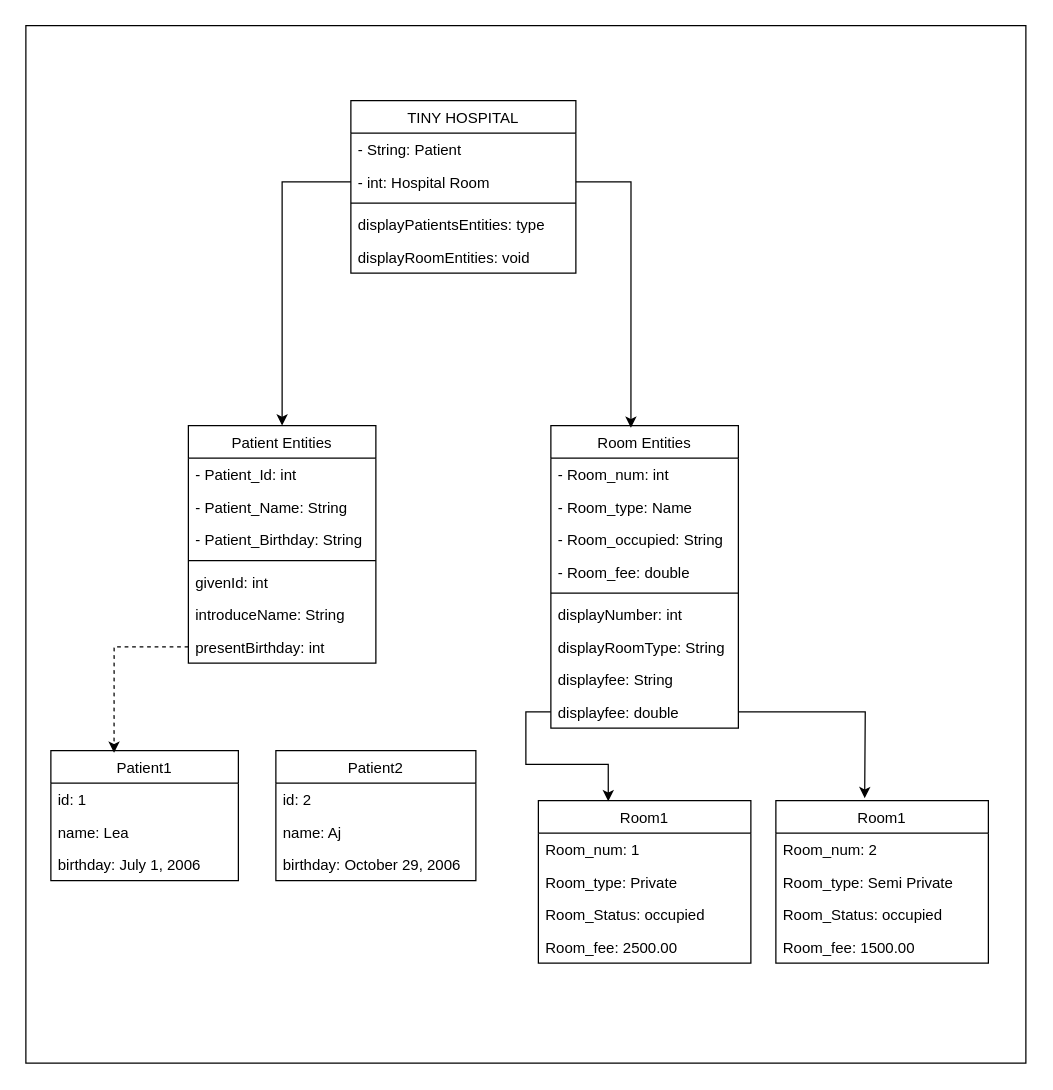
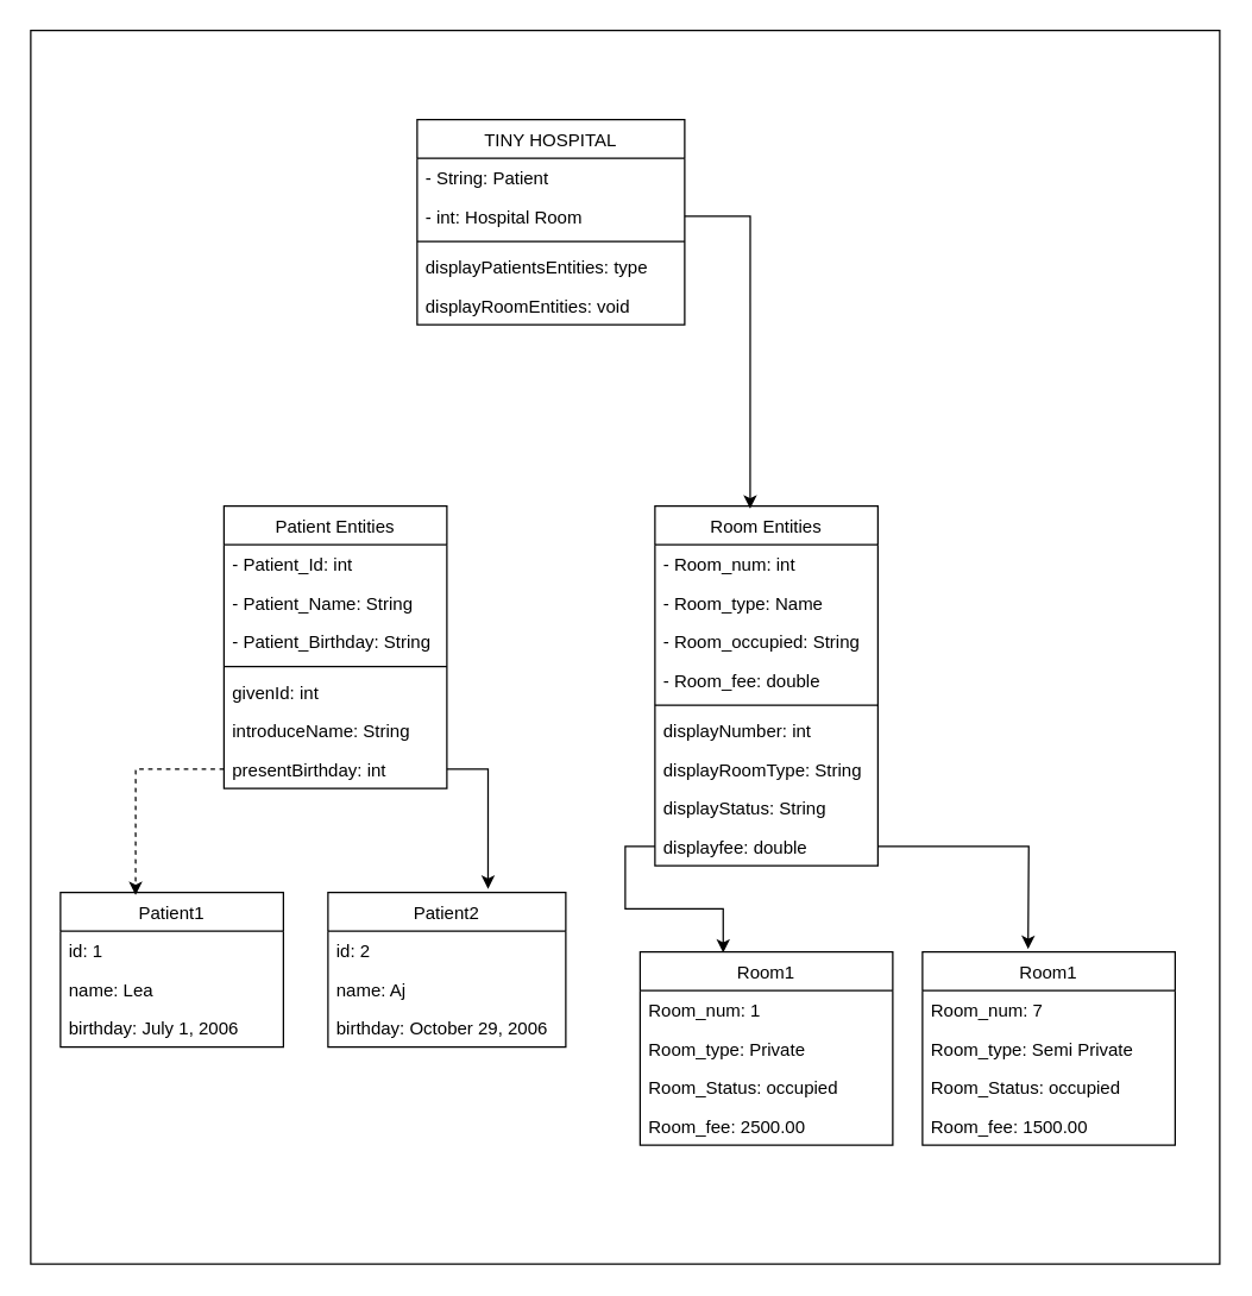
  <mxCell id="0" />
  <mxCell id="1" parent="0" />
  <mxCell id="2" value="" style="rounded=0;whiteSpace=wrap;html=1;" vertex="1" parent="1"><mxGeometry y="20" width="800" height="830" as="geometry" x="20" /></mxCell>
  <mxCell id="3" value="TINY HOSPITAL" style="swimlane;fontStyle=0;childLayout=stackLayout;horizontal=1;startSize=26;fillColor=none;horizontalStack=0;resizeParent=1;resizeParentMax=0;resizeLast=0;collapsible=1;marginBottom=0;" vertex="1" parent="1"><mxGeometry x="280" y="80" width="180" height="138" as="geometry" /></mxCell>
  <mxCell id="4" value="- String: Patient" style="text;strokeColor=none;fillColor=none;align=left;verticalAlign=top;spacingLeft=4;spacingRight=4;overflow=hidden;rotatable=0;points=[[0,0.5],[1,0.5]];portConstraint=eastwest;" vertex="1" parent="3"><mxGeometry y="26" width="180" height="26" as="geometry" /></mxCell>
  <mxCell id="5" value="- int: Hospital Room" style="text;strokeColor=none;fillColor=none;align=left;verticalAlign=top;spacingLeft=4;spacingRight=4;overflow=hidden;rotatable=0;points=[[0,0.5],[1,0.5]];portConstraint=eastwest;" vertex="1" parent="3"><mxGeometry y="52" width="180" height="26" as="geometry" /></mxCell>
  <mxCell id="6" value="" style="line;strokeWidth=1;fillColor=none;align=left;verticalAlign=middle;spacingTop=-1;spacingLeft=3;spacingRight=3;rotatable=0;labelPosition=right;points=[];portConstraint=eastwest;strokeColor=inherit;" vertex="1" parent="3"><mxGeometry y="78" width="180" height="8" as="geometry" /></mxCell>
  <mxCell id="7" value="displayPatientsEntities: type" style="text;strokeColor=none;fillColor=none;align=left;verticalAlign=top;spacingLeft=4;spacingRight=4;overflow=hidden;rotatable=0;points=[[0,0.5],[1,0.5]];portConstraint=eastwest;" vertex="1" parent="3"><mxGeometry y="86" width="180" height="26" as="geometry" /></mxCell>
  <mxCell id="8" value="displayRoomEntities: void" style="text;strokeColor=none;fillColor=none;align=left;verticalAlign=top;spacingLeft=4;spacingRight=4;overflow=hidden;rotatable=0;points=[[0,0.5],[1,0.5]];portConstraint=eastwest;" vertex="1" parent="3"><mxGeometry y="112" width="180" height="26" as="geometry" /></mxCell>
  <mxCell id="9" value="Patient Entities" style="swimlane;fontStyle=0;childLayout=stackLayout;horizontal=1;startSize=26;fillColor=none;horizontalStack=0;resizeParent=1;resizeParentMax=0;resizeLast=0;collapsible=1;marginBottom=0;" vertex="1" parent="1"><mxGeometry x="150" y="340" width="150" height="190" as="geometry" /></mxCell>
  <mxCell id="10" value="- Patient_Id: int    " style="text;strokeColor=none;fillColor=none;align=left;verticalAlign=top;spacingLeft=4;spacingRight=4;overflow=hidden;rotatable=0;points=[[0,0.5],[1,0.5]];portConstraint=eastwest;" vertex="1" parent="9"><mxGeometry y="26" width="150" height="26" as="geometry" /></mxCell>
  <mxCell id="11" value="- Patient_Name: String" style="text;strokeColor=none;fillColor=none;align=left;verticalAlign=top;spacingLeft=4;spacingRight=4;overflow=hidden;rotatable=0;points=[[0,0.5],[1,0.5]];portConstraint=eastwest;" vertex="1" parent="9"><mxGeometry y="52" width="150" height="26" as="geometry" /></mxCell>
  <mxCell id="12" value="- Patient_Birthday: String" style="text;strokeColor=none;fillColor=none;align=left;verticalAlign=top;spacingLeft=4;spacingRight=4;overflow=hidden;rotatable=0;points=[[0,0.5],[1,0.5]];portConstraint=eastwest;" vertex="1" parent="9"><mxGeometry y="78" width="150" height="26" as="geometry" /></mxCell>
  <mxCell id="13" value="" style="line;strokeWidth=1;fillColor=none;align=left;verticalAlign=middle;spacingTop=-1;spacingLeft=3;spacingRight=3;rotatable=0;labelPosition=right;points=[];portConstraint=eastwest;strokeColor=inherit;" vertex="1" parent="9"><mxGeometry y="104" width="150" height="8" as="geometry" /></mxCell>
  <mxCell id="14" value="givenId: int" style="text;strokeColor=none;fillColor=none;align=left;verticalAlign=top;spacingLeft=4;spacingRight=4;overflow=hidden;rotatable=0;points=[[0,0.5],[1,0.5]];portConstraint=eastwest;" vertex="1" parent="9"><mxGeometry y="112" width="150" height="26" as="geometry" /></mxCell>
  <mxCell id="15" value="introduceName: String" style="text;strokeColor=none;fillColor=none;align=left;verticalAlign=top;spacingLeft=4;spacingRight=4;overflow=hidden;rotatable=0;points=[[0,0.5],[1,0.5]];portConstraint=eastwest;" vertex="1" parent="9"><mxGeometry y="138" width="150" height="26" as="geometry" /></mxCell>
  <mxCell id="16" value="presentBirthday: int" style="text;strokeColor=none;fillColor=none;align=left;verticalAlign=top;spacingLeft=4;spacingRight=4;overflow=hidden;rotatable=0;points=[[0,0.5],[1,0.5]];portConstraint=eastwest;" vertex="1" parent="9"><mxGeometry y="164" width="150" height="26" as="geometry" /></mxCell>
  <mxCell id="17" value="Room Entities" style="swimlane;fontStyle=0;childLayout=stackLayout;horizontal=1;startSize=26;fillColor=none;horizontalStack=0;resizeParent=1;resizeParentMax=0;resizeLast=0;collapsible=1;marginBottom=0;" vertex="1" parent="1"><mxGeometry x="440" y="340" width="150" height="242" as="geometry" /></mxCell>
  <mxCell id="18" value="- Room_num: int    " style="text;strokeColor=none;fillColor=none;align=left;verticalAlign=top;spacingLeft=4;spacingRight=4;overflow=hidden;rotatable=0;points=[[0,0.5],[1,0.5]];portConstraint=eastwest;" vertex="1" parent="17"><mxGeometry y="26" width="150" height="26" as="geometry" /></mxCell>
  <mxCell id="19" value="- Room_type: Name" style="text;strokeColor=none;fillColor=none;align=left;verticalAlign=top;spacingLeft=4;spacingRight=4;overflow=hidden;rotatable=0;points=[[0,0.5],[1,0.5]];portConstraint=eastwest;" vertex="1" parent="17"><mxGeometry y="52" width="150" height="26" as="geometry" /></mxCell>
  <mxCell id="20" value="- Room_occupied: String" style="text;strokeColor=none;fillColor=none;align=left;verticalAlign=top;spacingLeft=4;spacingRight=4;overflow=hidden;rotatable=0;points=[[0,0.5],[1,0.5]];portConstraint=eastwest;" vertex="1" parent="17"><mxGeometry y="78" width="150" height="26" as="geometry" /></mxCell>
  <mxCell id="21" value="- Room_fee: double" style="text;strokeColor=none;fillColor=none;align=left;verticalAlign=top;spacingLeft=4;spacingRight=4;overflow=hidden;rotatable=0;points=[[0,0.5],[1,0.5]];portConstraint=eastwest;" vertex="1" parent="17"><mxGeometry y="104" width="150" height="26" as="geometry" /></mxCell>
  <mxCell id="22" value="" style="line;strokeWidth=1;fillColor=none;align=left;verticalAlign=middle;spacingTop=-1;spacingLeft=3;spacingRight=3;rotatable=0;labelPosition=right;points=[];portConstraint=eastwest;strokeColor=inherit;" vertex="1" parent="17"><mxGeometry y="130" width="150" height="8" as="geometry" /></mxCell>
  <mxCell id="23" value="displayNumber: int" style="text;strokeColor=none;fillColor=none;align=left;verticalAlign=top;spacingLeft=4;spacingRight=4;overflow=hidden;rotatable=0;points=[[0,0.5],[1,0.5]];portConstraint=eastwest;" vertex="1" parent="17"><mxGeometry y="138" width="150" height="26" as="geometry" /></mxCell>
  <mxCell id="24" value="displayRoomType: String" style="text;strokeColor=none;fillColor=none;align=left;verticalAlign=top;spacingLeft=4;spacingRight=4;overflow=hidden;rotatable=0;points=[[0,0.5],[1,0.5]];portConstraint=eastwest;" vertex="1" parent="17"><mxGeometry y="164" width="150" height="26" as="geometry" /></mxCell>
- <mxCell id="25" value="displayfee: String" style="text;strokeColor=none;fillColor=none;align=left;verticalAlign=top;spacingLeft=4;spacingRight=4;overflow=hidden;rotatable=0;points=[[0,0.5],[1,0.5]];portConstraint=eastwest;" vertex="1" parent="17"><mxGeometry y="190" width="150" height="26" as="geometry" /></mxCell>
+ <mxCell id="25" value="displayStatus: String" style="text;strokeColor=none;fillColor=none;align=left;verticalAlign=top;spacingLeft=4;spacingRight=4;overflow=hidden;rotatable=0;points=[[0,0.5],[1,0.5]];portConstraint=eastwest;" vertex="1" parent="17"><mxGeometry y="190" width="150" height="26" as="geometry" /></mxCell>
  <mxCell id="26" value="displayfee: double" style="text;strokeColor=none;fillColor=none;align=left;verticalAlign=top;spacingLeft=4;spacingRight=4;overflow=hidden;rotatable=0;points=[[0,0.5],[1,0.5]];portConstraint=eastwest;" vertex="1" parent="17"><mxGeometry y="216" width="150" height="26" as="geometry" /></mxCell>
- <mxCell id="27" style="edgeStyle=orthogonalEdgeStyle;rounded=0;orthogonalLoop=1;jettySize=auto;html=1;exitX=0;exitY=0.5;exitDx=0;exitDy=0;" edge="1" parent="1" source="5" target="9"><mxGeometry relative="1" as="geometry" /></mxCell>
  <mxCell id="28" style="edgeStyle=orthogonalEdgeStyle;rounded=0;orthogonalLoop=1;jettySize=auto;html=1;exitX=1;exitY=0.5;exitDx=0;exitDy=0;entryX=0.427;entryY=0.007;entryDx=0;entryDy=0;entryPerimeter=0;" edge="1" parent="1" source="5" target="17"><mxGeometry relative="1" as="geometry" /></mxCell>
  <mxCell id="29" value="Patient1" style="swimlane;fontStyle=0;childLayout=stackLayout;horizontal=1;startSize=26;fillColor=none;horizontalStack=0;resizeParent=1;resizeParentMax=0;resizeLast=0;collapsible=1;marginBottom=0;" vertex="1" parent="1"><mxGeometry x="40" y="600" width="150" height="104" as="geometry" /></mxCell>
  <mxCell id="30" value="id: 1" style="text;strokeColor=none;fillColor=none;align=left;verticalAlign=top;spacingLeft=4;spacingRight=4;overflow=hidden;rotatable=0;points=[[0,0.5],[1,0.5]];portConstraint=eastwest;" vertex="1" parent="29"><mxGeometry y="26" width="150" height="26" as="geometry" /></mxCell>
  <mxCell id="31" value="name: Lea" style="text;strokeColor=none;fillColor=none;align=left;verticalAlign=top;spacingLeft=4;spacingRight=4;overflow=hidden;rotatable=0;points=[[0,0.5],[1,0.5]];portConstraint=eastwest;" vertex="1" parent="29"><mxGeometry y="52" width="150" height="26" as="geometry" /></mxCell>
  <mxCell id="32" value="birthday: July 1, 2006 " style="text;strokeColor=none;fillColor=none;align=left;verticalAlign=top;spacingLeft=4;spacingRight=4;overflow=hidden;rotatable=0;points=[[0,0.5],[1,0.5]];portConstraint=eastwest;" vertex="1" parent="29"><mxGeometry y="78" width="150" height="26" as="geometry" /></mxCell>
  <mxCell id="33" style="edgeStyle=orthogonalEdgeStyle;rounded=0;orthogonalLoop=1;jettySize=auto;html=1;entryX=0.337;entryY=0.017;entryDx=0;entryDy=0;entryPerimeter=0;dashed=1;" edge="1" parent="1" source="16" target="29"><mxGeometry relative="1" as="geometry" /></mxCell>
  <mxCell id="34" value="Patient2" style="swimlane;fontStyle=0;childLayout=stackLayout;horizontal=1;startSize=26;fillColor=none;horizontalStack=0;resizeParent=1;resizeParentMax=0;resizeLast=0;collapsible=1;marginBottom=0;" vertex="1" parent="1"><mxGeometry x="220" y="600" width="160" height="104" as="geometry" /></mxCell>
  <mxCell id="35" value="id: 2" style="text;strokeColor=none;fillColor=none;align=left;verticalAlign=top;spacingLeft=4;spacingRight=4;overflow=hidden;rotatable=0;points=[[0,0.5],[1,0.5]];portConstraint=eastwest;" vertex="1" parent="34"><mxGeometry y="26" width="160" height="26" as="geometry" /></mxCell>
  <mxCell id="36" value="name: Aj" style="text;strokeColor=none;fillColor=none;align=left;verticalAlign=top;spacingLeft=4;spacingRight=4;overflow=hidden;rotatable=0;points=[[0,0.5],[1,0.5]];portConstraint=eastwest;" vertex="1" parent="34"><mxGeometry y="52" width="160" height="26" as="geometry" /></mxCell>
  <mxCell id="37" value="birthday: October 29, 2006 " style="text;strokeColor=none;fillColor=none;align=left;verticalAlign=top;spacingLeft=4;spacingRight=4;overflow=hidden;rotatable=0;points=[[0,0.5],[1,0.5]];portConstraint=eastwest;" vertex="1" parent="34"><mxGeometry y="78" width="160" height="26" as="geometry" /></mxCell>
+ <mxCell id="38" style="edgeStyle=orthogonalEdgeStyle;rounded=0;orthogonalLoop=1;jettySize=auto;html=1;entryX=0.673;entryY=-0.023;entryDx=0;entryDy=0;entryPerimeter=0;" edge="1" parent="1" source="16" target="34"><mxGeometry relative="1" as="geometry" /></mxCell>
  <mxCell id="39" value="Room1" style="swimlane;fontStyle=0;childLayout=stackLayout;horizontal=1;startSize=26;fillColor=none;horizontalStack=0;resizeParent=1;resizeParentMax=0;resizeLast=0;collapsible=1;marginBottom=0;" vertex="1" parent="1"><mxGeometry x="430" y="640" width="170" height="130" as="geometry" /></mxCell>
  <mxCell id="40" value="Room_num: 1" style="text;strokeColor=none;fillColor=none;align=left;verticalAlign=top;spacingLeft=4;spacingRight=4;overflow=hidden;rotatable=0;points=[[0,0.5],[1,0.5]];portConstraint=eastwest;" vertex="1" parent="39"><mxGeometry y="26" width="170" height="26" as="geometry" /></mxCell>
  <mxCell id="41" value="Room_type: Private" style="text;strokeColor=none;fillColor=none;align=left;verticalAlign=top;spacingLeft=4;spacingRight=4;overflow=hidden;rotatable=0;points=[[0,0.5],[1,0.5]];portConstraint=eastwest;" vertex="1" parent="39"><mxGeometry y="52" width="170" height="26" as="geometry" /></mxCell>
  <mxCell id="42" value="Room_Status: occupied" style="text;strokeColor=none;fillColor=none;align=left;verticalAlign=top;spacingLeft=4;spacingRight=4;overflow=hidden;rotatable=0;points=[[0,0.5],[1,0.5]];portConstraint=eastwest;" vertex="1" parent="39"><mxGeometry y="78" width="170" height="26" as="geometry" /></mxCell>
  <mxCell id="43" value="Room_fee: 2500.00" style="text;strokeColor=none;fillColor=none;align=left;verticalAlign=top;spacingLeft=4;spacingRight=4;overflow=hidden;rotatable=0;points=[[0,0.5],[1,0.5]];portConstraint=eastwest;" vertex="1" parent="39"><mxGeometry y="104" width="170" height="26" as="geometry" /></mxCell>
  <mxCell id="44" style="edgeStyle=orthogonalEdgeStyle;rounded=0;orthogonalLoop=1;jettySize=auto;html=1;entryX=0.329;entryY=0.004;entryDx=0;entryDy=0;entryPerimeter=0;" edge="1" parent="1" source="26" target="39"><mxGeometry relative="1" as="geometry" /></mxCell>
  <mxCell id="45" style="edgeStyle=orthogonalEdgeStyle;rounded=0;orthogonalLoop=1;jettySize=auto;html=1;entryX=0.436;entryY=-0.019;entryDx=0;entryDy=0;entryPerimeter=0;" edge="1" parent="1" source="26"><mxGeometry relative="1" as="geometry"><mxPoint x="691.04" y="638.024" as="targetPoint" /></mxGeometry></mxCell>
  <mxCell id="46" value="Room1" style="swimlane;fontStyle=0;childLayout=stackLayout;horizontal=1;startSize=26;fillColor=none;horizontalStack=0;resizeParent=1;resizeParentMax=0;resizeLast=0;collapsible=1;marginBottom=0;" vertex="1" parent="1"><mxGeometry x="620" y="640" width="170" height="130" as="geometry" /></mxCell>
- <mxCell id="47" value="Room_num: 2" style="text;strokeColor=none;fillColor=none;align=left;verticalAlign=top;spacingLeft=4;spacingRight=4;overflow=hidden;rotatable=0;points=[[0,0.5],[1,0.5]];portConstraint=eastwest;" vertex="1" parent="46"><mxGeometry y="26" width="170" height="26" as="geometry" /></mxCell>
+ <mxCell id="47" value="Room_num: 7" style="text;strokeColor=none;fillColor=none;align=left;verticalAlign=top;spacingLeft=4;spacingRight=4;overflow=hidden;rotatable=0;points=[[0,0.5],[1,0.5]];portConstraint=eastwest;" vertex="1" parent="46"><mxGeometry y="26" width="170" height="26" as="geometry" /></mxCell>
  <mxCell id="48" value="Room_type: Semi Private" style="text;strokeColor=none;fillColor=none;align=left;verticalAlign=top;spacingLeft=4;spacingRight=4;overflow=hidden;rotatable=0;points=[[0,0.5],[1,0.5]];portConstraint=eastwest;" vertex="1" parent="46"><mxGeometry y="52" width="170" height="26" as="geometry" /></mxCell>
  <mxCell id="49" value="Room_Status: occupied" style="text;strokeColor=none;fillColor=none;align=left;verticalAlign=top;spacingLeft=4;spacingRight=4;overflow=hidden;rotatable=0;points=[[0,0.5],[1,0.5]];portConstraint=eastwest;" vertex="1" parent="46"><mxGeometry y="78" width="170" height="26" as="geometry" /></mxCell>
  <mxCell id="50" value="Room_fee: 1500.00&#10;" style="text;strokeColor=none;fillColor=none;align=left;verticalAlign=top;spacingLeft=4;spacingRight=4;overflow=hidden;rotatable=0;points=[[0,0.5],[1,0.5]];portConstraint=eastwest;" vertex="1" parent="46"><mxGeometry y="104" width="170" height="26" as="geometry" /></mxCell>
